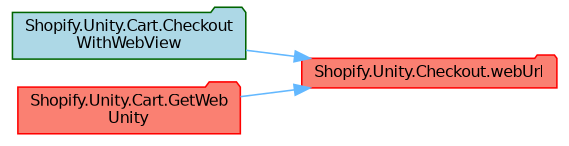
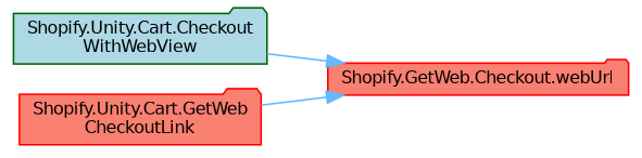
  digraph {
    fontname="DejaVu Sans"
    rankdir=LR
    node [color=red fillcolor=salmon fontname="DejaVu Sans" fontsize=10 shape=folder style=filled]
    edge [color=steelblue1 fontname="DejaVu Sans" fontsize=10 labelfontname=Helvetica labelfontsize=10 style=solid]
    n1 [color=darkgreen fillcolor=lightblue fontcolor=black height=0.2 label="Shopify.Unity.Cart.Checkout\lWithWebView" width=0.4]
-   n2 [height=0.2 label="Shopify.Unity.Checkout.webUrl" width=0.4]
-   n3 [height=0.2 label="Shopify.Unity.Cart.GetWeb\lUnity" width=0.4]
+   n2 [height=0.2 label="Shopify.GetWeb.Checkout.webUrl" width=0.4]
+   n3 [height=0.2 label="Shopify.Unity.Cart.GetWeb\lCheckoutLink" width=0.4]
    n1 -> n2
    n3 -> n2
  }
